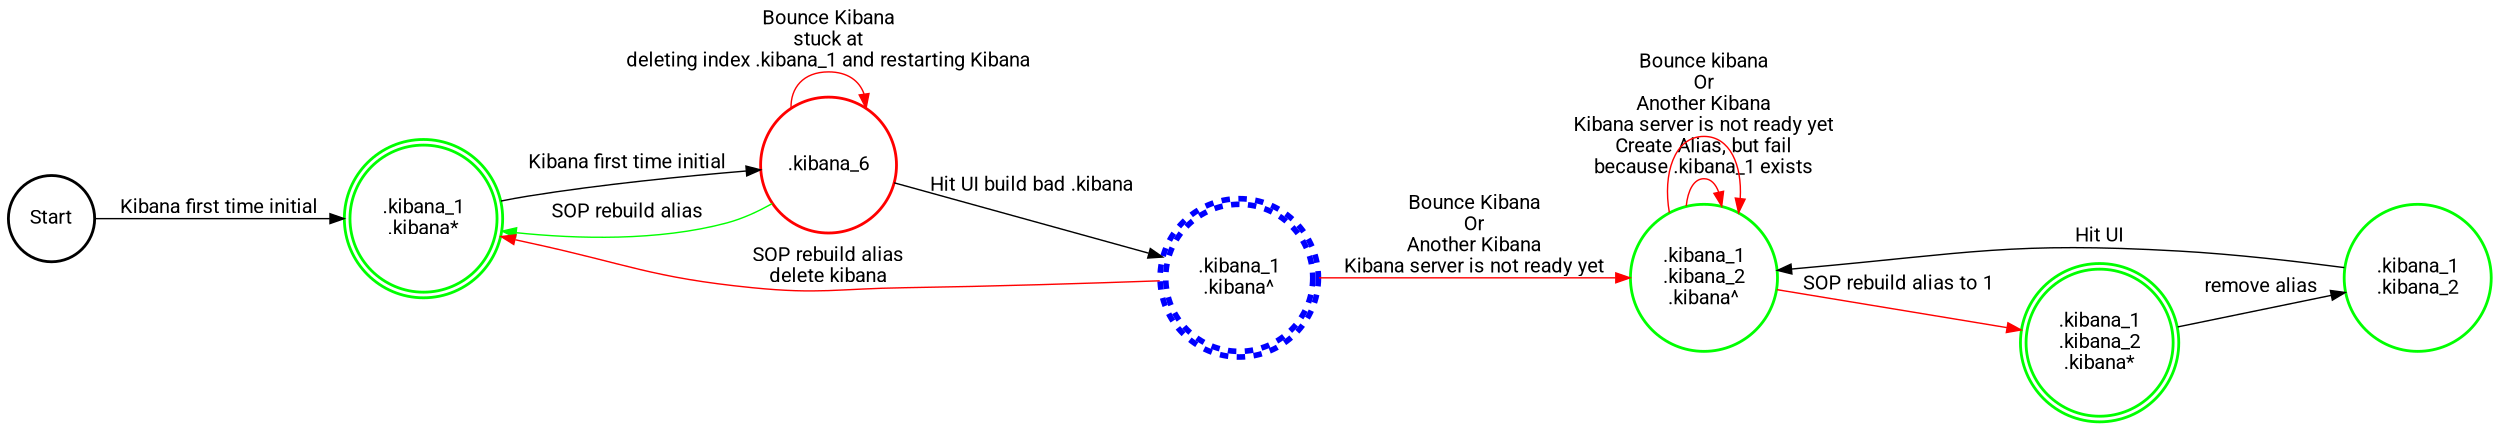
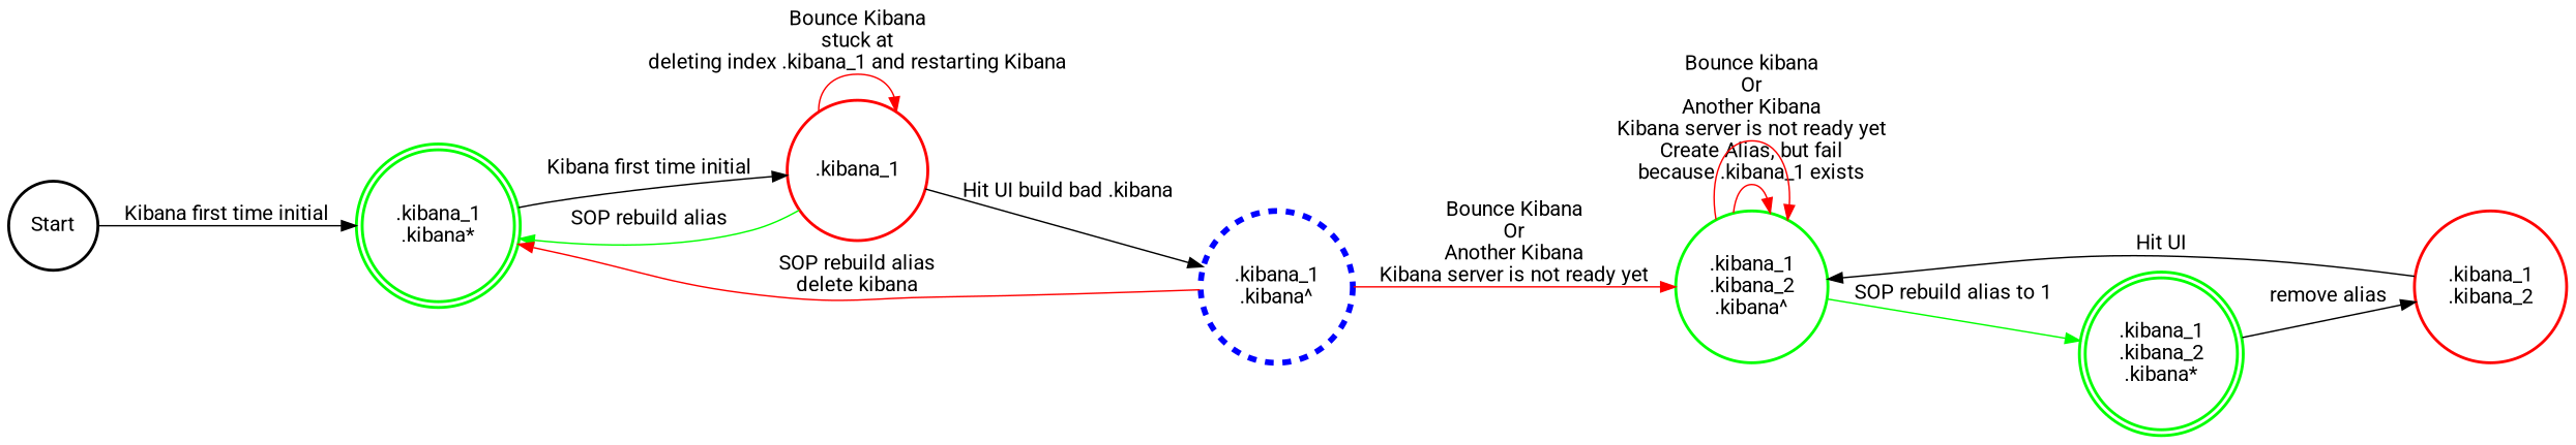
  digraph {
    fontname=Roboto
    rankdir=LR
    node [color=green fontname=Roboto penwidth=2 shape=circle]
    edge [fontname=Roboto]
    ".kibana_1\n.kibana*" [shape=doublecircle]
-   ".kibana_1" [color=red label=".kibana_6"]
-   ".kibana_1\n.kibana^" [color=blue penwidth=4 shape=doublecircle style=dashed]
+   ".kibana_1" [color=red]
+   ".kibana_1\n.kibana^" [color=blue penwidth=4 style=dashed]
    ".kibana_1\n.kibana_2\n.kibana*" [shape=doublecircle]
-   ".kibana_1\n.kibana_2"
+   ".kibana_1\n.kibana_2" [color=red]
    ".kibana_1\n.kibana_2\n.kibana^"
    Start [color=black]
    ".kibana_1\n.kibana*" -> ".kibana_1" [label="Kibana first time initial"]
    ".kibana_1" -> ".kibana_1\n.kibana*" [color=green label="SOP rebuild alias"]
    ".kibana_1" -> ".kibana_1" [color=red label="Bounce Kibana\nstuck at\ndeleting index .kibana_1 and restarting Kibana"]
    ".kibana_1" -> ".kibana_1\n.kibana^" [label="Hit UI build bad .kibana"]
    ".kibana_1\n.kibana^" -> ".kibana_1\n.kibana*" [color=red label="SOP rebuild alias\ndelete kibana"]
    ".kibana_1\n.kibana^" -> ".kibana_1\n.kibana_2\n.kibana^" [color=red label="Bounce Kibana\nOr\nAnother Kibana\nKibana server is not ready yet"]
    ".kibana_1\n.kibana_2\n.kibana*" -> ".kibana_1\n.kibana_2" [label="remove alias"]
    ".kibana_1\n.kibana_2" -> ".kibana_1\n.kibana_2\n.kibana^" [label="Hit UI"]
-   ".kibana_1\n.kibana_2\n.kibana^" -> ".kibana_1\n.kibana_2\n.kibana*" [color=red label="SOP rebuild alias to 1"]
+   ".kibana_1\n.kibana_2\n.kibana^" -> ".kibana_1\n.kibana_2\n.kibana*" [color=green label="SOP rebuild alias to 1"]
    ".kibana_1\n.kibana_2\n.kibana^" -> ".kibana_1\n.kibana_2\n.kibana^" [color=red label="Create Alias, but fail\nbecause .kibana_1 exists"]
    ".kibana_1\n.kibana_2\n.kibana^" -> ".kibana_1\n.kibana_2\n.kibana^" [color=red label="Bounce kibana\nOr\nAnother Kibana\nKibana server is not ready yet"]
    Start -> ".kibana_1\n.kibana*" [label="Kibana first time initial"]
  }
